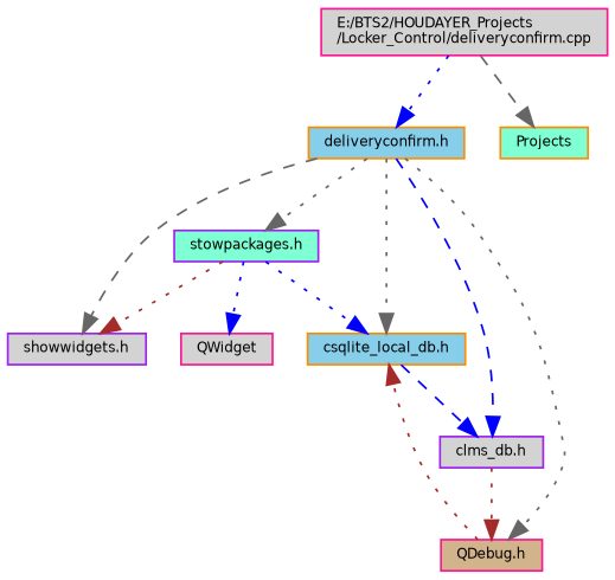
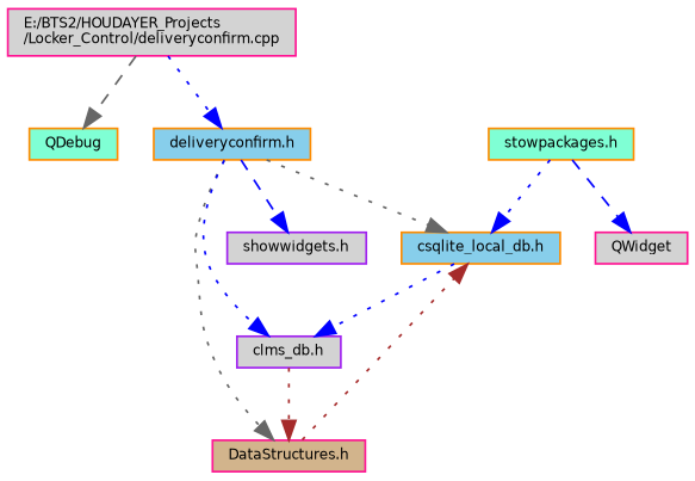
  digraph {
    node [color=deeppink fillcolor=lightgrey fontname=Helvetica fontsize=7 shape=record style=filled]
    edge [color=blue fontname=Helvetica fontsize=7 labelfontname=Helvetica labelfontsize=7 style=dotted]
    n1 [fontcolor=black height=0.2 label="E:/BTS2/HOUDAYER_Projects\l/Locker_Control/deliveryconfirm.cpp" width=0.4]
    n2 [color=darkorange fillcolor=skyblue height=0.2 label="deliveryconfirm.h" width=0.4]
-   n3 [color=darkorange fillcolor=aquamarine height=0.2 label=Projects width=0.4]
+   n3 [color=darkorange fillcolor=aquamarine height=0.2 label=QDebug width=0.4]
    n4 [color=purple height=0.2 label="showwidgets.h" width=0.4]
    n5 [color=darkorange fillcolor=skyblue height=0.2 label="csqlite_local_db.h" width=0.4]
-   n6 [fillcolor=tan height=0.2 label="QDebug.h" width=0.4]
+   n6 [fillcolor=tan height=0.2 label="DataStructures.h" width=0.4]
    n7 [color=purple height=0.2 label="clms_db.h" width=0.4]
-   n8 [color=purple fillcolor=aquamarine height=0.2 label="stowpackages.h" width=0.4]
+   n8 [color=darkorange fillcolor=aquamarine height=0.2 label="stowpackages.h" width=0.4]
    n9 [height=0.2 label=QWidget width=0.4]
    n1 -> n2
    n1 -> n3 [color=gray40 style=dashed]
-   n2 -> n4 [color=gray40 style=dashed]
+   n2 -> n4 [style=dashed]
    n2 -> n5 [color=gray40]
    n2 -> n6 [color=gray40]
-   n2 -> n7 [style=dashed]
-   n2 -> n8 [color=gray40]
-   n5 -> n7 [style=dashed]
+   n2 -> n7
+   n5 -> n7
    n6 -> n5 [color=brown]
    n7 -> n6 [color=brown]
-   n8 -> n4 [color=brown]
    n8 -> n5
-   n8 -> n9
+   n8 -> n9 [style=dashed]
  }
